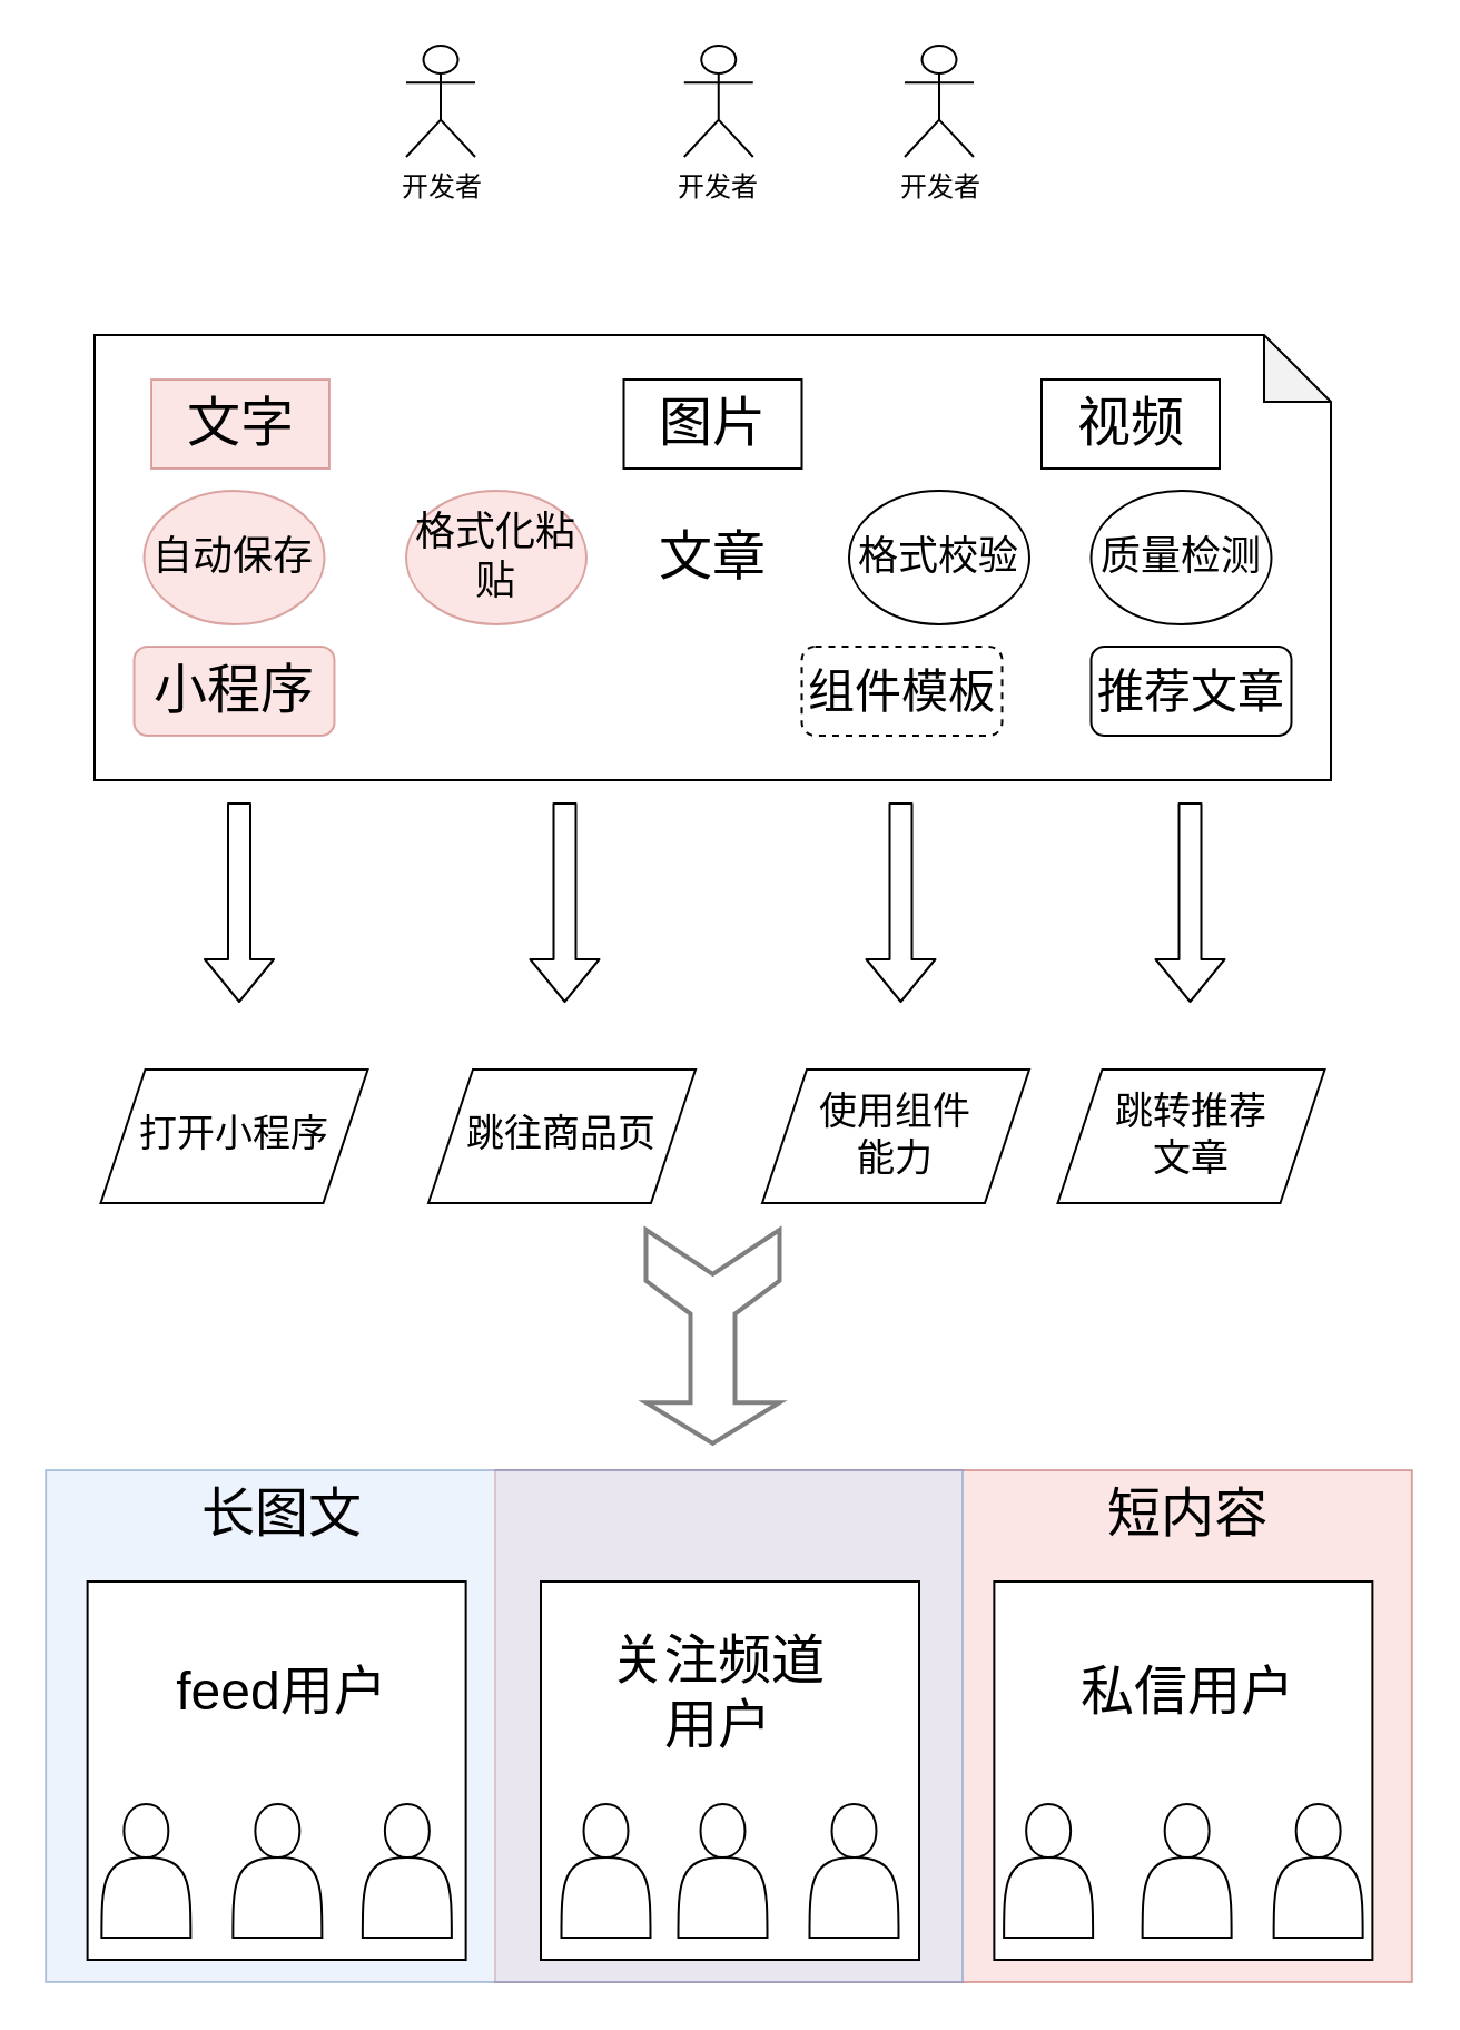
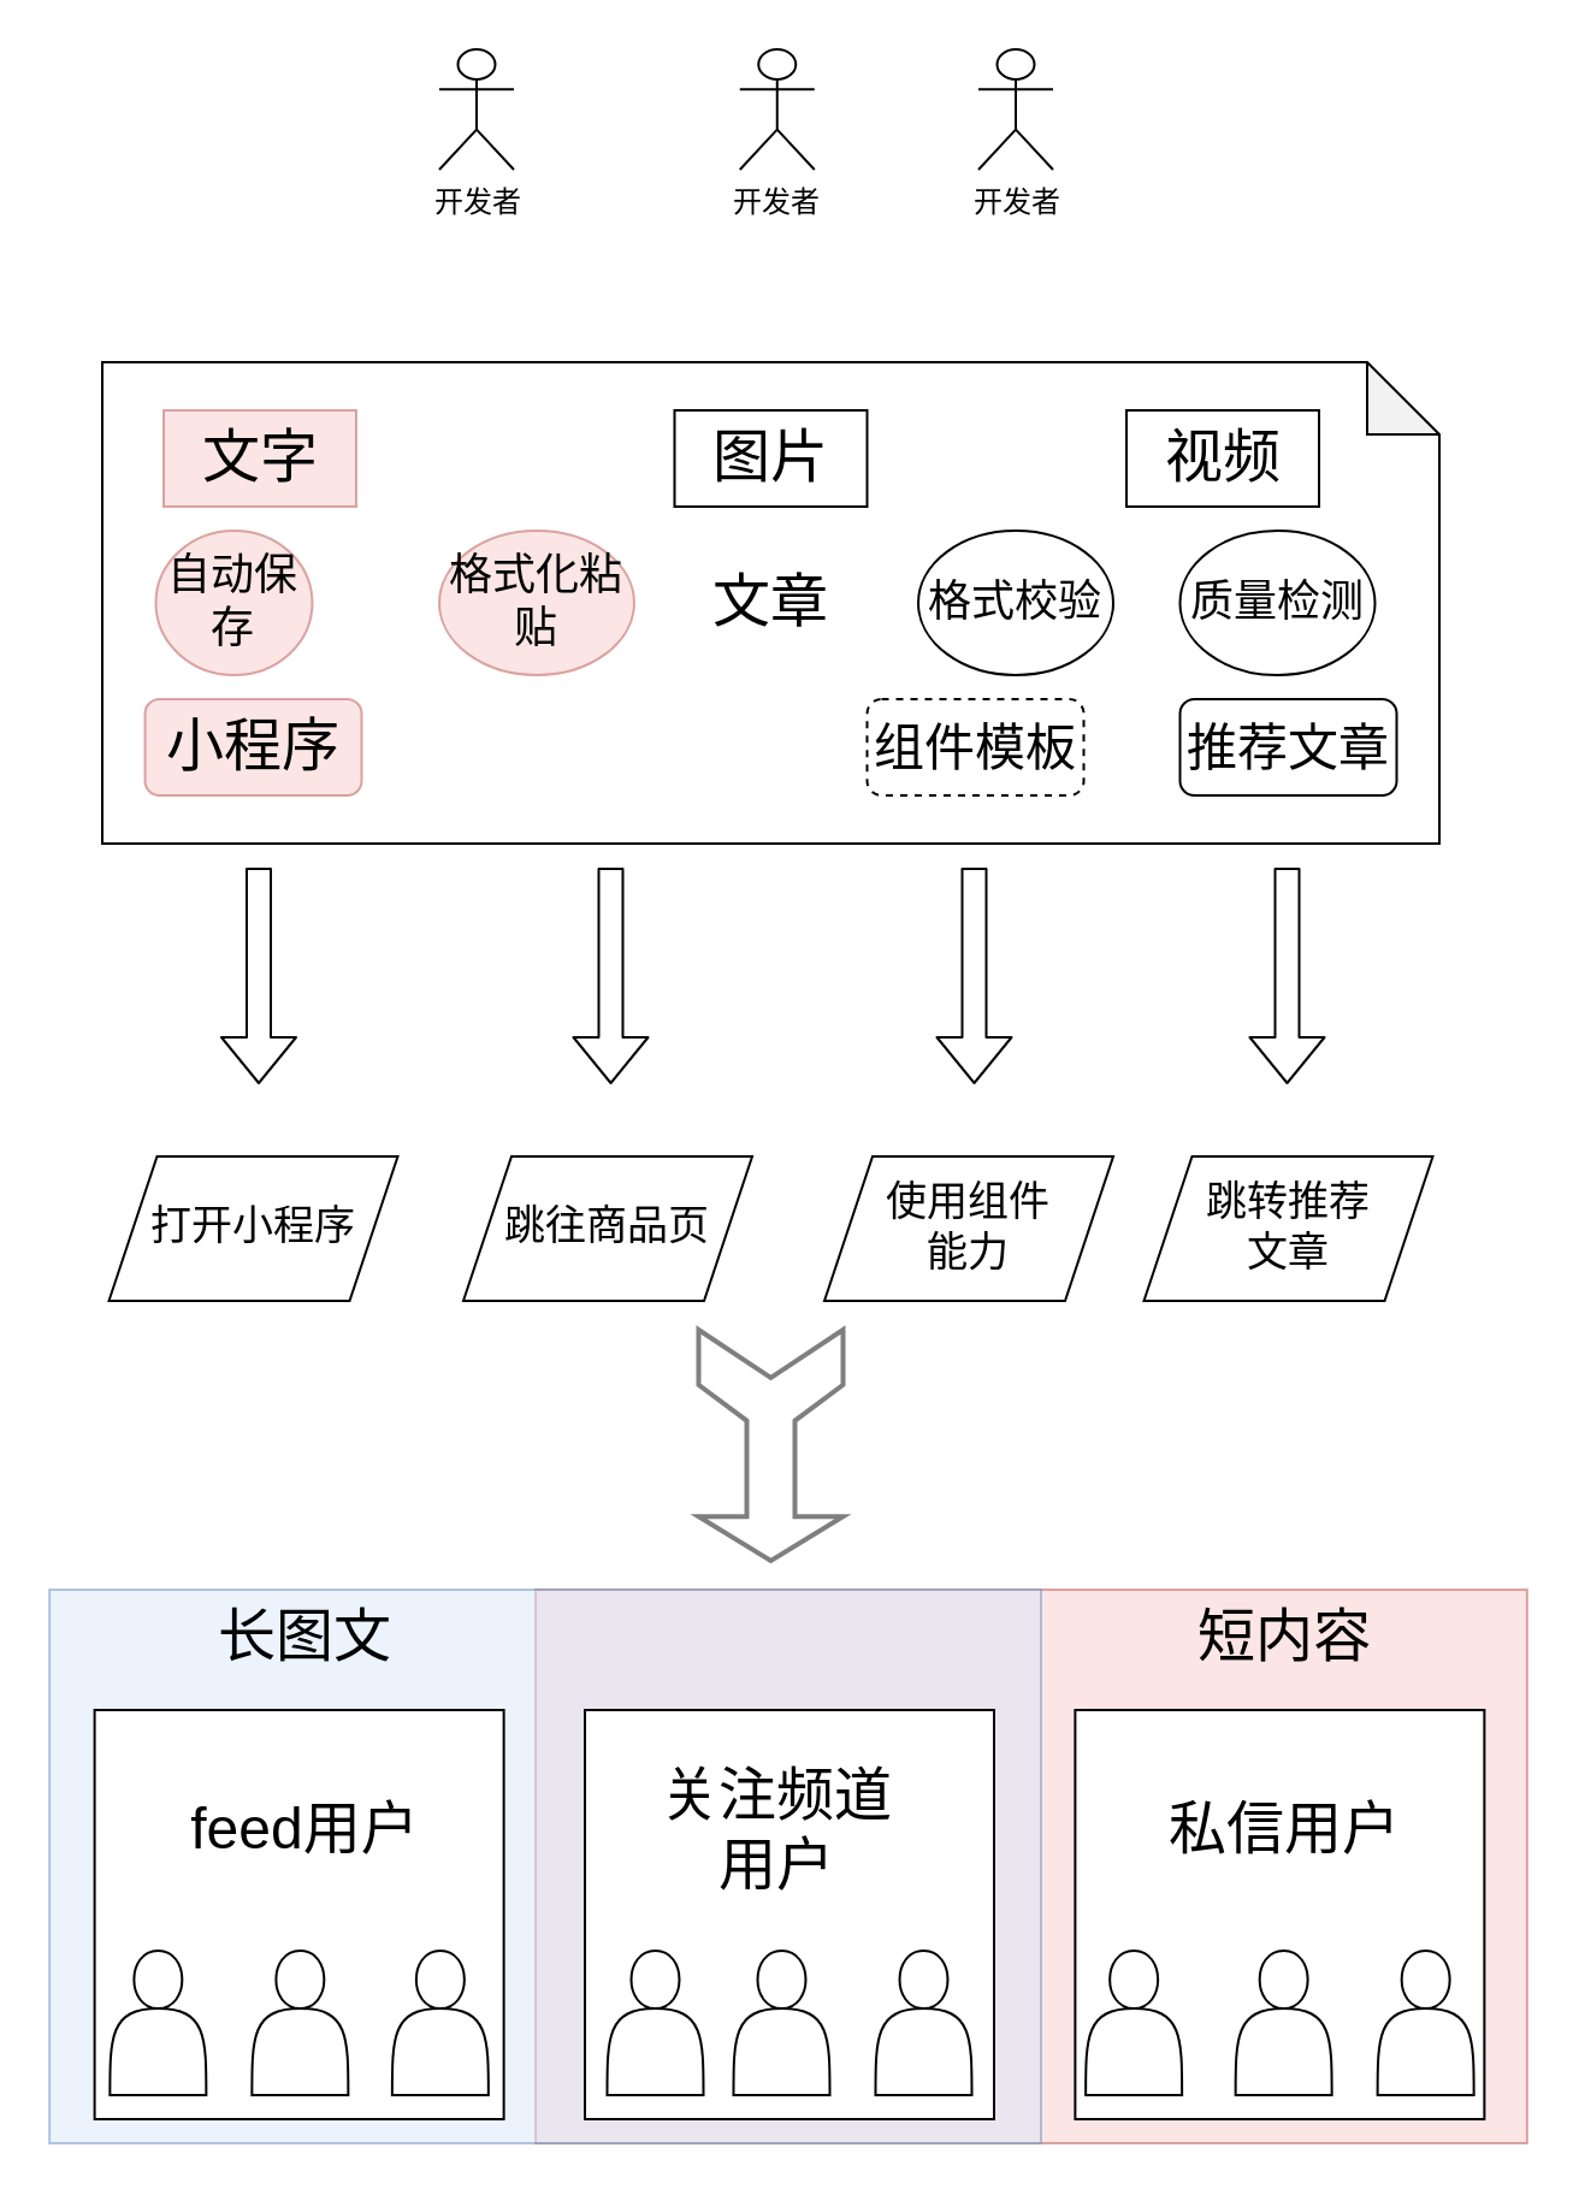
  <mxCell id="0" />
  <mxCell id="1" parent="0" />
  <mxCell id="2" value="" style="rounded=0;whiteSpace=wrap;html=1;fontSize=24;fillColor=#f8cecc;strokeColor=#b85450;opacity=50;" vertex="1" parent="1"><mxGeometry x="222" y="660" width="411.94" height="230" as="geometry" /></mxCell>
  <mxCell id="3" value="" style="rounded=0;whiteSpace=wrap;html=1;fontSize=24;fillColor=#dae8fc;strokeColor=#6c8ebf;opacity=50;" vertex="1" parent="1"><mxGeometry x="20.06" y="660" width="411.94" height="230" as="geometry" /></mxCell>
  <mxCell id="4" value="" style="whiteSpace=wrap;html=1;aspect=fixed;" vertex="1" parent="1"><mxGeometry x="446.19" y="710" width="170" height="170" as="geometry" /></mxCell>
  <mxCell id="5" value="" style="whiteSpace=wrap;html=1;aspect=fixed;" vertex="1" parent="1"><mxGeometry x="242.5" y="710" width="170" height="170" as="geometry" /></mxCell>
  <mxCell id="6" value="" style="whiteSpace=wrap;html=1;aspect=fixed;" vertex="1" parent="1"><mxGeometry x="38.81" y="710" width="170" height="170" as="geometry" /></mxCell>
  <mxCell id="7" value="开发者" style="shape=umlActor;verticalLabelPosition=bottom;verticalAlign=top;html=1;outlineConnect=0;fontStyle=0" vertex="1" parent="1"><mxGeometry x="306.88" y="20" width="31" height="50" as="geometry" /></mxCell>
  <mxCell id="8" value="&lt;font style=&quot;font-size: 24px&quot;&gt;文章&lt;/font&gt;" style="shape=note;whiteSpace=wrap;html=1;backgroundOutline=1;darkOpacity=0.05;" vertex="1" parent="1"><mxGeometry x="42" y="150" width="555.5" height="200" as="geometry" /></mxCell>
  <mxCell id="9" value="" style="shape=actor;whiteSpace=wrap;html=1;" vertex="1" parent="1"><mxGeometry x="251.75" y="810" width="40" height="60" as="geometry" /></mxCell>
  <mxCell id="10" value="&lt;font style=&quot;font-size: 24px&quot;&gt;小程序&lt;/font&gt;" style="rounded=1;whiteSpace=wrap;html=1;fillColor=#f8cecc;strokeColor=#b85450;opacity=50;" vertex="1" parent="1"><mxGeometry x="59.75" y="290" width="90" height="40" as="geometry" /></mxCell>
  <mxCell id="11" value="&lt;font style=&quot;font-size: 21px&quot;&gt;组件模板&lt;/font&gt;" style="rounded=1;whiteSpace=wrap;html=1;dashed=1;" vertex="1" parent="1"><mxGeometry x="359.75" y="290" width="90" height="40" as="geometry" /></mxCell>
  <mxCell id="12" value="&lt;font style=&quot;font-size: 21px&quot;&gt;推荐文章&lt;/font&gt;" style="rounded=1;whiteSpace=wrap;html=1;" vertex="1" parent="1"><mxGeometry x="489.75" y="290" width="90" height="40" as="geometry" /></mxCell>
  <mxCell id="13" value="&lt;font style=&quot;font-size: 24px&quot;&gt;文字&lt;/font&gt;" style="rounded=0;whiteSpace=wrap;html=1;fillColor=#f8cecc;strokeColor=#b85450;opacity=50;" vertex="1" parent="1"><mxGeometry x="67.5" y="170" width="80" height="40" as="geometry" /></mxCell>
  <mxCell id="14" value="&lt;font style=&quot;font-size: 24px&quot;&gt;图片&lt;/font&gt;" style="rounded=0;whiteSpace=wrap;html=1;" vertex="1" parent="1"><mxGeometry x="279.75" y="170" width="80" height="40" as="geometry" /></mxCell>
  <mxCell id="15" value="&lt;span style=&quot;font-size: 24px&quot;&gt;视频&lt;/span&gt;" style="rounded=0;whiteSpace=wrap;html=1;" vertex="1" parent="1"><mxGeometry x="467.5" y="170" width="80" height="40" as="geometry" /></mxCell>
  <mxCell id="16" value="" style="shape=flexArrow;endArrow=classic;html=1;" edge="1" parent="1"><mxGeometry width="50" height="50" relative="1" as="geometry"><mxPoint x="107" y="360" as="sourcePoint" /><mxPoint x="107" y="450" as="targetPoint" /></mxGeometry></mxCell>
  <mxCell id="17" value="" style="shape=flexArrow;endArrow=classic;html=1;" edge="1" parent="1"><mxGeometry width="50" height="50" relative="1" as="geometry"><mxPoint x="253.25" y="360" as="sourcePoint" /><mxPoint x="253.25" y="450" as="targetPoint" /></mxGeometry></mxCell>
  <mxCell id="18" value="" style="shape=flexArrow;endArrow=classic;html=1;" edge="1" parent="1"><mxGeometry width="50" height="50" relative="1" as="geometry"><mxPoint x="404.25" y="360" as="sourcePoint" /><mxPoint x="404.25" y="450" as="targetPoint" /></mxGeometry></mxCell>
  <mxCell id="19" value="" style="shape=flexArrow;endArrow=classic;html=1;" edge="1" parent="1"><mxGeometry width="50" height="50" relative="1" as="geometry"><mxPoint x="534.25" y="360" as="sourcePoint" /><mxPoint x="534.25" y="450" as="targetPoint" /></mxGeometry></mxCell>
  <mxCell id="20" value="&lt;font style=&quot;font-size: 17px&quot;&gt;打开小程序&lt;/font&gt;" style="shape=parallelogram;perimeter=parallelogramPerimeter;whiteSpace=wrap;html=1;fixedSize=1;" vertex="1" parent="1"><mxGeometry x="44.75" y="480" width="120" height="60" as="geometry" /></mxCell>
  <mxCell id="21" value="&lt;font style=&quot;font-size: 17px&quot;&gt;跳往商品页&lt;/font&gt;" style="shape=parallelogram;perimeter=parallelogramPerimeter;whiteSpace=wrap;html=1;fixedSize=1;" vertex="1" parent="1"><mxGeometry x="192" y="480" width="120" height="60" as="geometry" /></mxCell>
  <mxCell id="22" value="&lt;font style=&quot;font-size: 17px&quot;&gt;使用组件&lt;br&gt;能力&lt;br&gt;&lt;/font&gt;" style="shape=parallelogram;perimeter=parallelogramPerimeter;whiteSpace=wrap;html=1;fixedSize=1;" vertex="1" parent="1"><mxGeometry x="342" y="480" width="120" height="60" as="geometry" /></mxCell>
  <mxCell id="23" value="&lt;span style=&quot;font-size: 17px&quot;&gt;跳转推荐&lt;br&gt;文章&lt;/span&gt;" style="shape=parallelogram;perimeter=parallelogramPerimeter;whiteSpace=wrap;html=1;fixedSize=1;" vertex="1" parent="1"><mxGeometry x="474.75" y="480" width="120" height="60" as="geometry" /></mxCell>
  <mxCell id="24" value="" style="shape=actor;whiteSpace=wrap;html=1;" vertex="1" parent="1"><mxGeometry x="162.43" y="810" width="40" height="60" as="geometry" /></mxCell>
  <mxCell id="25" value="" style="shape=actor;whiteSpace=wrap;html=1;" vertex="1" parent="1"><mxGeometry x="104.18" y="810" width="40" height="60" as="geometry" /></mxCell>
  <mxCell id="26" value="" style="shape=actor;whiteSpace=wrap;html=1;" vertex="1" parent="1"><mxGeometry x="45.18" y="810" width="40" height="60" as="geometry" /></mxCell>
  <mxCell id="27" value="" style="shape=actor;whiteSpace=wrap;html=1;" vertex="1" parent="1"><mxGeometry x="450.57" y="810" width="40" height="60" as="geometry" /></mxCell>
  <mxCell id="28" value="" style="shape=actor;whiteSpace=wrap;html=1;" vertex="1" parent="1"><mxGeometry x="363.25" y="810" width="40" height="60" as="geometry" /></mxCell>
  <mxCell id="29" value="" style="shape=actor;whiteSpace=wrap;html=1;" vertex="1" parent="1"><mxGeometry x="304.25" y="810" width="40" height="60" as="geometry" /></mxCell>
  <mxCell id="30" value="" style="shape=actor;whiteSpace=wrap;html=1;" vertex="1" parent="1"><mxGeometry x="571.82" y="810" width="40" height="60" as="geometry" /></mxCell>
  <mxCell id="31" value="" style="shape=actor;whiteSpace=wrap;html=1;" vertex="1" parent="1"><mxGeometry x="512.82" y="810" width="40" height="60" as="geometry" /></mxCell>
- <mxCell id="32" value="&lt;font style=&quot;font-size: 18px&quot;&gt;自动保存&lt;/font&gt;" style="ellipse;whiteSpace=wrap;html=1;fillColor=#f8cecc;strokeColor=#b85450;opacity=50;" vertex="1" parent="1"><mxGeometry x="64.25" y="220" width="81" height="60" as="geometry" /></mxCell>
+ <mxCell id="32" value="&lt;font style=&quot;font-size: 18px&quot;&gt;自动保存&lt;/font&gt;" style="ellipse;whiteSpace=wrap;html=1;fillColor=#f8cecc;strokeColor=#b85450;opacity=50;" vertex="1" parent="1"><mxGeometry x="64.25" y="220" width="65" height="60" as="geometry" /></mxCell>
  <mxCell id="33" value="&lt;font style=&quot;font-size: 18px&quot;&gt;格式化粘贴&lt;/font&gt;" style="ellipse;whiteSpace=wrap;html=1;fillColor=#f8cecc;strokeColor=#b85450;opacity=50;" vertex="1" parent="1"><mxGeometry x="182" y="220" width="81" height="60" as="geometry" /></mxCell>
  <mxCell id="34" value="&lt;font style=&quot;font-size: 18px&quot;&gt;格式校验&lt;br&gt;&lt;/font&gt;" style="ellipse;whiteSpace=wrap;html=1;" vertex="1" parent="1"><mxGeometry x="381" y="220" width="81" height="60" as="geometry" /></mxCell>
  <mxCell id="35" value="&lt;font style=&quot;font-size: 18px&quot;&gt;质量检测&lt;/font&gt;" style="ellipse;whiteSpace=wrap;html=1;" vertex="1" parent="1"><mxGeometry x="489.75" y="220" width="81" height="60" as="geometry" /></mxCell>
  <mxCell id="36" value="feed用户" style="text;html=1;strokeColor=none;fillColor=none;align=center;verticalAlign=middle;whiteSpace=wrap;rounded=0;fontSize=24;" vertex="1" parent="1"><mxGeometry x="67.5" y="720" width="117.25" height="80" as="geometry" /></mxCell>
  <mxCell id="37" value="关注频道用户" style="text;html=1;strokeColor=none;fillColor=none;align=center;verticalAlign=middle;whiteSpace=wrap;rounded=0;fontSize=24;" vertex="1" parent="1"><mxGeometry x="263.75" y="720" width="117.25" height="80" as="geometry" /></mxCell>
  <mxCell id="38" value="私信用户" style="text;html=1;strokeColor=none;fillColor=none;align=center;verticalAlign=middle;whiteSpace=wrap;rounded=0;fontSize=24;" vertex="1" parent="1"><mxGeometry x="474.75" y="720" width="117.25" height="80" as="geometry" /></mxCell>
  <mxCell id="39" value="长图文" style="text;html=1;strokeColor=none;fillColor=none;align=center;verticalAlign=middle;whiteSpace=wrap;rounded=0;fontSize=24;" vertex="1" parent="1"><mxGeometry x="67.5" y="660" width="117.25" height="40" as="geometry" /></mxCell>
  <mxCell id="40" value="短内容" style="text;html=1;strokeColor=none;fillColor=none;align=center;verticalAlign=middle;whiteSpace=wrap;rounded=0;fontSize=24;" vertex="1" parent="1"><mxGeometry x="474.75" y="660" width="117.25" height="40" as="geometry" /></mxCell>
  <mxCell id="41" value="" style="shape=mxgraph.arrows.slender_wide_tailed_arrow;html=1;verticalLabelPosition=bottom;verticalAlign=top;strokeWidth=2;strokeColor=#000000;fontSize=24;opacity=50;rotation=-90;" vertex="1" parent="1"><mxGeometry x="271.75" y="570" width="96" height="60" as="geometry" /></mxCell>
  <mxCell id="42" value="开发者" style="shape=umlActor;verticalLabelPosition=bottom;verticalAlign=top;html=1;outlineConnect=0;fontStyle=0" vertex="1" parent="1"><mxGeometry x="406" y="20" width="31" height="50" as="geometry" /></mxCell>
  <mxCell id="43" value="开发者" style="shape=umlActor;verticalLabelPosition=bottom;verticalAlign=top;html=1;outlineConnect=0;fontStyle=0" vertex="1" parent="1"><mxGeometry x="182" y="20" width="31" height="50" as="geometry" /></mxCell>
